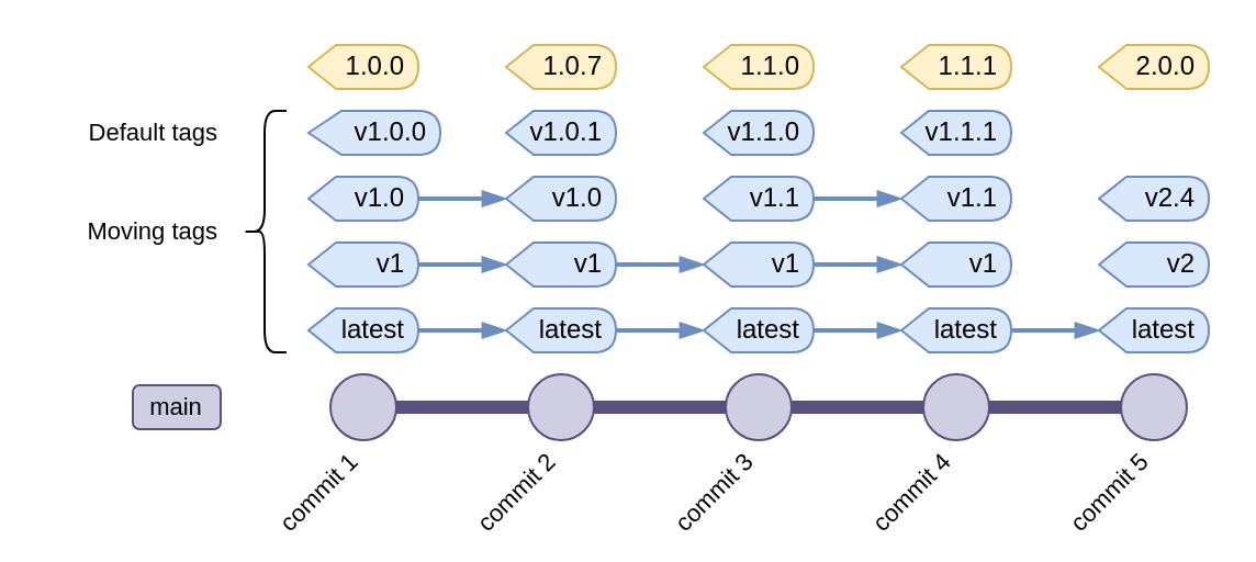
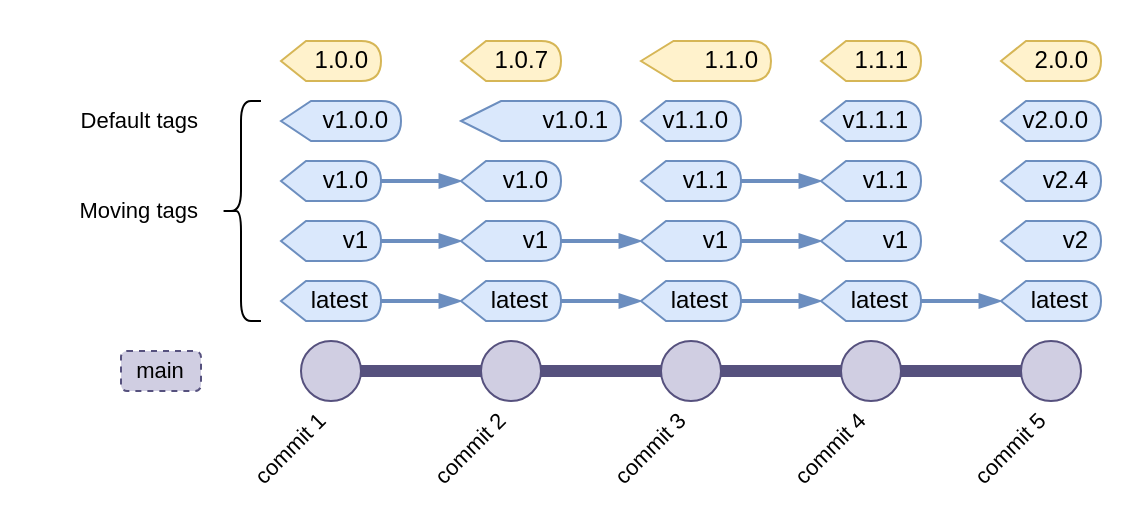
  <mxCell id="0" />
  <mxCell id="1" parent="0" />
  <mxCell id="2" style="edgeStyle=orthogonalEdgeStyle;rounded=0;orthogonalLoop=1;jettySize=auto;html=1;exitX=1;exitY=0.5;exitDx=0;exitDy=0;entryX=0;entryY=0.5;entryDx=0;entryDy=0;endArrow=none;endFill=0;strokeColor=#56517E;strokeWidth=6;fillColor=#e1d5e7;fontFamily=Helvetica,Arial,sans-serif;" parent="1" source="3" target="10" edge="1"><mxGeometry relative="1" as="geometry" /></mxCell>
  <mxCell id="3" value="" style="ellipse;whiteSpace=wrap;html=1;aspect=fixed;fillColor=#d0cee2;strokeColor=#56517e;fontFamily=Helvetica,Arial,sans-serif;" parent="1" vertex="1"><mxGeometry x="150" y="170" width="30" height="30" as="geometry" /></mxCell>
  <mxCell id="4" value="latest" style="shape=display;whiteSpace=wrap;html=1;fillColor=#dae8fc;strokeColor=#6c8ebf;fontFamily=Helvetica,Arial,sans-serif;align=right;spacingRight=4;" parent="1" vertex="1"><mxGeometry x="140" y="140" width="50" height="20" as="geometry" /></mxCell>
  <mxCell id="5" value="v1" style="shape=display;whiteSpace=wrap;html=1;fillColor=#dae8fc;strokeColor=#6c8ebf;fontFamily=Helvetica,Arial,sans-serif;align=right;spacingRight=4;" parent="1" vertex="1"><mxGeometry x="140" y="110" width="50" height="20" as="geometry" /></mxCell>
  <mxCell id="6" value="v1.0" style="shape=display;whiteSpace=wrap;html=1;fillColor=#dae8fc;strokeColor=#6c8ebf;fontFamily=Helvetica,Arial,sans-serif;align=right;spacingRight=4;" parent="1" vertex="1"><mxGeometry x="140" y="80" width="50" height="20" as="geometry" /></mxCell>
  <mxCell id="7" value="v1.0.0" style="shape=display;whiteSpace=wrap;html=1;fillColor=#dae8fc;strokeColor=#6c8ebf;fontFamily=Helvetica,Arial,sans-serif;align=right;spacingRight=4;" parent="1" vertex="1"><mxGeometry x="140" y="50" width="60" height="20" as="geometry" /></mxCell>
  <mxCell id="8" value="1.0.0" style="shape=display;whiteSpace=wrap;html=1;fillColor=#fff2cc;strokeColor=#d6b656;fontFamily=Helvetica,Arial,sans-serif;align=right;spacingRight=4;" parent="1" vertex="1"><mxGeometry x="140" y="20" width="50" height="20" as="geometry" /></mxCell>
  <mxCell id="9" style="edgeStyle=orthogonalEdgeStyle;shape=connector;rounded=0;orthogonalLoop=1;jettySize=auto;html=1;exitX=1;exitY=0.5;exitDx=0;exitDy=0;entryX=0;entryY=0.5;entryDx=0;entryDy=0;strokeColor=#56517E;strokeWidth=6;align=center;verticalAlign=middle;fontFamily=Helvetica,Arial,sans-serif;fontSize=11;fontColor=default;labelBackgroundColor=default;endArrow=none;endFill=0;fillColor=#e1d5e7;" parent="1" source="10" target="16" edge="1"><mxGeometry relative="1" as="geometry" /></mxCell>
  <mxCell id="10" value="" style="ellipse;whiteSpace=wrap;html=1;aspect=fixed;fillColor=#d0cee2;strokeColor=#56517e;fontFamily=Helvetica,Arial,sans-serif;" parent="1" vertex="1"><mxGeometry x="240" y="170" width="30" height="30" as="geometry" /></mxCell>
  <mxCell id="11" value="latest" style="shape=display;whiteSpace=wrap;html=1;fillColor=#dae8fc;strokeColor=#6c8ebf;fontFamily=Helvetica,Arial,sans-serif;spacingRight=4;align=right;" parent="1" vertex="1"><mxGeometry x="230" y="140" width="50" height="20" as="geometry" /></mxCell>
  <mxCell id="12" value="v1" style="shape=display;whiteSpace=wrap;html=1;fillColor=#dae8fc;strokeColor=#6c8ebf;fontFamily=Helvetica,Arial,sans-serif;spacingRight=4;align=right;" parent="1" vertex="1"><mxGeometry x="230" y="110" width="50" height="20" as="geometry" /></mxCell>
  <mxCell id="13" value="v1.0" style="shape=display;whiteSpace=wrap;html=1;fillColor=#dae8fc;strokeColor=#6c8ebf;fontFamily=Helvetica,Arial,sans-serif;spacingRight=4;align=right;" parent="1" vertex="1"><mxGeometry x="230" y="80" width="50" height="20" as="geometry" /></mxCell>
- <mxCell id="14" value="v1.0.1" style="shape=display;whiteSpace=wrap;html=1;fillColor=#dae8fc;strokeColor=#6c8ebf;fontFamily=Helvetica,Arial,sans-serif;spacingRight=4;align=right;" parent="1" vertex="1"><mxGeometry x="230" y="50" width="50" height="20" as="geometry" /></mxCell>
+ <mxCell id="14" value="v1.0.1" style="shape=display;whiteSpace=wrap;html=1;fillColor=#dae8fc;strokeColor=#6c8ebf;fontFamily=Helvetica,Arial,sans-serif;spacingRight=4;align=right;" parent="1" vertex="1"><mxGeometry x="230" y="50" width="80" height="20" as="geometry" /></mxCell>
  <mxCell id="15" value="1.0.7" style="shape=display;whiteSpace=wrap;html=1;fillColor=#fff2cc;strokeColor=#d6b656;fontFamily=Helvetica,Arial,sans-serif;spacingRight=4;align=right;" parent="1" vertex="1"><mxGeometry x="230" y="20" width="50" height="20" as="geometry" /></mxCell>
  <mxCell id="16" value="" style="ellipse;whiteSpace=wrap;html=1;aspect=fixed;fillColor=#d0cee2;strokeColor=#56517e;fontFamily=Helvetica,Arial,sans-serif;" parent="1" vertex="1"><mxGeometry x="330" y="170" width="30" height="30" as="geometry" /></mxCell>
  <mxCell id="17" value="latest" style="shape=display;whiteSpace=wrap;html=1;fillColor=#dae8fc;strokeColor=#6c8ebf;fontFamily=Helvetica,Arial,sans-serif;spacingRight=4;align=right;" parent="1" vertex="1"><mxGeometry x="320" y="140" width="50" height="20" as="geometry" /></mxCell>
  <mxCell id="18" value="v1" style="shape=display;whiteSpace=wrap;html=1;fillColor=#dae8fc;strokeColor=#6c8ebf;fontFamily=Helvetica,Arial,sans-serif;spacingRight=4;align=right;" parent="1" vertex="1"><mxGeometry x="320" y="110" width="50" height="20" as="geometry" /></mxCell>
  <mxCell id="19" value="v1.1" style="shape=display;whiteSpace=wrap;html=1;fillColor=#dae8fc;strokeColor=#6c8ebf;fontFamily=Helvetica,Arial,sans-serif;spacingRight=4;align=right;" parent="1" vertex="1"><mxGeometry x="320" y="80" width="50" height="20" as="geometry" /></mxCell>
  <mxCell id="20" value="v1.1.0" style="shape=display;whiteSpace=wrap;html=1;fillColor=#dae8fc;strokeColor=#6c8ebf;fontFamily=Helvetica,Arial,sans-serif;spacingRight=4;align=right;" parent="1" vertex="1"><mxGeometry x="320" y="50" width="50" height="20" as="geometry" /></mxCell>
- <mxCell id="21" value="1.1.0" style="shape=display;whiteSpace=wrap;html=1;fillColor=#fff2cc;strokeColor=#d6b656;fontFamily=Helvetica,Arial,sans-serif;spacingRight=4;align=right;" parent="1" vertex="1"><mxGeometry x="320" y="20" width="50" height="20" as="geometry" /></mxCell>
+ <mxCell id="21" value="1.1.0" style="shape=display;whiteSpace=wrap;html=1;fillColor=#fff2cc;strokeColor=#d6b656;fontFamily=Helvetica,Arial,sans-serif;spacingRight=4;align=right;" parent="1" vertex="1"><mxGeometry x="320" y="20" width="65" height="20" as="geometry" /></mxCell>
  <mxCell id="22" style="edgeStyle=orthogonalEdgeStyle;shape=connector;rounded=0;orthogonalLoop=1;jettySize=auto;html=1;exitX=1;exitY=0.5;exitDx=0;exitDy=0;entryX=0;entryY=0.5;entryDx=0;entryDy=0;strokeColor=#56517E;strokeWidth=6;align=center;verticalAlign=middle;fontFamily=Helvetica,Arial,sans-serif;fontSize=11;fontColor=default;labelBackgroundColor=default;endArrow=none;endFill=0;fillColor=#e1d5e7;" parent="1" source="23" target="29" edge="1"><mxGeometry relative="1" as="geometry" /></mxCell>
  <mxCell id="23" value="" style="ellipse;whiteSpace=wrap;html=1;aspect=fixed;fillColor=#d0cee2;strokeColor=#56517e;fontFamily=Helvetica,Arial,sans-serif;" parent="1" vertex="1"><mxGeometry x="420" y="170" width="30" height="30" as="geometry" /></mxCell>
  <mxCell id="24" value="latest" style="shape=display;whiteSpace=wrap;html=1;fillColor=#dae8fc;strokeColor=#6c8ebf;fontFamily=Helvetica,Arial,sans-serif;spacingRight=4;align=right;" parent="1" vertex="1"><mxGeometry x="410" y="140" width="50" height="20" as="geometry" /></mxCell>
  <mxCell id="25" value="v1" style="shape=display;whiteSpace=wrap;html=1;fillColor=#dae8fc;strokeColor=#6c8ebf;fontFamily=Helvetica,Arial,sans-serif;spacingRight=4;align=right;" parent="1" vertex="1"><mxGeometry x="410" y="110" width="50" height="20" as="geometry" /></mxCell>
  <mxCell id="26" value="v1.1" style="shape=display;whiteSpace=wrap;html=1;fillColor=#dae8fc;strokeColor=#6c8ebf;fontFamily=Helvetica,Arial,sans-serif;spacingRight=4;align=right;" parent="1" vertex="1"><mxGeometry x="410" y="80" width="50" height="20" as="geometry" /></mxCell>
  <mxCell id="27" value="v1.1.1" style="shape=display;whiteSpace=wrap;html=1;fillColor=#dae8fc;strokeColor=#6c8ebf;fontFamily=Helvetica,Arial,sans-serif;spacingRight=4;align=right;" parent="1" vertex="1"><mxGeometry x="410" y="50" width="50" height="20" as="geometry" /></mxCell>
  <mxCell id="28" value="1.1.1" style="shape=display;whiteSpace=wrap;html=1;fillColor=#fff2cc;strokeColor=#d6b656;fontFamily=Helvetica,Arial,sans-serif;spacingRight=4;align=right;" parent="1" vertex="1"><mxGeometry x="410" y="20" width="50" height="20" as="geometry" /></mxCell>
  <mxCell id="29" value="" style="ellipse;whiteSpace=wrap;html=1;aspect=fixed;fillColor=#d0cee2;strokeColor=#56517e;fontFamily=Helvetica,Arial,sans-serif;" parent="1" vertex="1"><mxGeometry x="510" y="170" width="30" height="30" as="geometry" /></mxCell>
  <mxCell id="30" value="latest" style="shape=display;whiteSpace=wrap;html=1;fillColor=#dae8fc;strokeColor=#6c8ebf;fontFamily=Helvetica,Arial,sans-serif;spacingRight=4;align=right;" parent="1" vertex="1"><mxGeometry x="500" y="140" width="50" height="20" as="geometry" /></mxCell>
  <mxCell id="31" value="v2" style="shape=display;whiteSpace=wrap;html=1;fillColor=#dae8fc;strokeColor=#6c8ebf;fontFamily=Helvetica,Arial,sans-serif;spacingRight=4;align=right;" parent="1" vertex="1"><mxGeometry x="500" y="110" width="50" height="20" as="geometry" /></mxCell>
  <mxCell id="32" value="v2.4" style="shape=display;whiteSpace=wrap;html=1;fillColor=#dae8fc;strokeColor=#6c8ebf;fontFamily=Helvetica,Arial,sans-serif;spacingRight=4;align=right;" parent="1" vertex="1"><mxGeometry x="500" y="80" width="50" height="20" as="geometry" /></mxCell>
+ <mxCell id="33" value="v2.0.0" style="shape=display;whiteSpace=wrap;html=1;fillColor=#dae8fc;strokeColor=#6c8ebf;fontFamily=Helvetica,Arial,sans-serif;spacingRight=4;align=right;" parent="1" vertex="1"><mxGeometry x="500" y="50" width="50" height="20" as="geometry" /></mxCell>
  <mxCell id="34" value="2.0.0" style="shape=display;whiteSpace=wrap;html=1;fillColor=#fff2cc;strokeColor=#d6b656;fontFamily=Helvetica,Arial,sans-serif;spacingRight=4;align=right;" parent="1" vertex="1"><mxGeometry x="500" y="20" width="50" height="20" as="geometry" /></mxCell>
  <mxCell id="35" style="edgeStyle=orthogonalEdgeStyle;shape=connector;rounded=0;orthogonalLoop=1;jettySize=auto;html=1;exitX=1;exitY=0.5;exitDx=0;exitDy=0;entryX=0;entryY=0.5;entryDx=0;entryDy=0;strokeColor=#56517E;strokeWidth=6;align=center;verticalAlign=middle;fontFamily=Helvetica,Arial,sans-serif;fontSize=11;fontColor=default;labelBackgroundColor=default;endArrow=none;endFill=0;fillColor=#e1d5e7;" parent="1" source="16" target="23" edge="1"><mxGeometry relative="1" as="geometry" /></mxCell>
  <mxCell id="36" style="edgeStyle=orthogonalEdgeStyle;shape=connector;rounded=0;orthogonalLoop=1;jettySize=auto;html=1;exitX=1;exitY=0.5;exitDx=0;exitDy=0;exitPerimeter=0;entryX=0;entryY=0.5;entryDx=0;entryDy=0;entryPerimeter=0;strokeColor=#6c8ebf;strokeWidth=2;align=center;verticalAlign=middle;fontFamily=Helvetica,Arial,sans-serif;fontSize=11;fontColor=default;labelBackgroundColor=default;endArrow=blockThin;endFill=1;fillColor=#dae8fc;" parent="1" source="4" target="11" edge="1"><mxGeometry relative="1" as="geometry" /></mxCell>
  <mxCell id="37" style="edgeStyle=orthogonalEdgeStyle;shape=connector;rounded=0;orthogonalLoop=1;jettySize=auto;html=1;exitX=1;exitY=0.5;exitDx=0;exitDy=0;exitPerimeter=0;entryX=0;entryY=0.5;entryDx=0;entryDy=0;entryPerimeter=0;strokeColor=#6c8ebf;strokeWidth=2;align=center;verticalAlign=middle;fontFamily=Helvetica,Arial,sans-serif;fontSize=11;fontColor=default;labelBackgroundColor=default;endArrow=blockThin;endFill=1;fillColor=#dae8fc;" parent="1" source="11" target="17" edge="1"><mxGeometry relative="1" as="geometry" /></mxCell>
  <mxCell id="38" style="edgeStyle=orthogonalEdgeStyle;shape=connector;rounded=0;orthogonalLoop=1;jettySize=auto;html=1;exitX=1;exitY=0.5;exitDx=0;exitDy=0;exitPerimeter=0;entryX=0;entryY=0.5;entryDx=0;entryDy=0;entryPerimeter=0;strokeColor=#6c8ebf;strokeWidth=2;align=center;verticalAlign=middle;fontFamily=Helvetica,Arial,sans-serif;fontSize=11;fontColor=default;labelBackgroundColor=default;endArrow=blockThin;endFill=1;fillColor=#dae8fc;" parent="1" source="17" target="24" edge="1"><mxGeometry relative="1" as="geometry" /></mxCell>
  <mxCell id="39" style="edgeStyle=orthogonalEdgeStyle;shape=connector;rounded=0;orthogonalLoop=1;jettySize=auto;html=1;exitX=1;exitY=0.5;exitDx=0;exitDy=0;exitPerimeter=0;entryX=0;entryY=0.5;entryDx=0;entryDy=0;entryPerimeter=0;strokeColor=#6c8ebf;strokeWidth=2;align=center;verticalAlign=middle;fontFamily=Helvetica,Arial,sans-serif;fontSize=11;fontColor=default;labelBackgroundColor=default;endArrow=blockThin;endFill=1;fillColor=#dae8fc;" parent="1" source="24" target="30" edge="1"><mxGeometry relative="1" as="geometry" /></mxCell>
  <mxCell id="40" style="edgeStyle=orthogonalEdgeStyle;shape=connector;rounded=0;orthogonalLoop=1;jettySize=auto;html=1;exitX=1;exitY=0.5;exitDx=0;exitDy=0;exitPerimeter=0;entryX=0;entryY=0.5;entryDx=0;entryDy=0;entryPerimeter=0;strokeColor=#6c8ebf;strokeWidth=2;align=center;verticalAlign=middle;fontFamily=Helvetica,Arial,sans-serif;fontSize=11;fontColor=default;labelBackgroundColor=default;endArrow=blockThin;endFill=1;fillColor=#dae8fc;" parent="1" source="5" target="12" edge="1"><mxGeometry relative="1" as="geometry" /></mxCell>
  <mxCell id="41" style="edgeStyle=orthogonalEdgeStyle;shape=connector;rounded=0;orthogonalLoop=1;jettySize=auto;html=1;exitX=1;exitY=0.5;exitDx=0;exitDy=0;exitPerimeter=0;entryX=0;entryY=0.5;entryDx=0;entryDy=0;entryPerimeter=0;strokeColor=#6c8ebf;strokeWidth=2;align=center;verticalAlign=middle;fontFamily=Helvetica,Arial,sans-serif;fontSize=11;fontColor=default;labelBackgroundColor=default;endArrow=blockThin;endFill=1;fillColor=#dae8fc;" parent="1" source="12" target="18" edge="1"><mxGeometry relative="1" as="geometry" /></mxCell>
  <mxCell id="42" style="edgeStyle=orthogonalEdgeStyle;shape=connector;rounded=0;orthogonalLoop=1;jettySize=auto;html=1;exitX=1;exitY=0.5;exitDx=0;exitDy=0;exitPerimeter=0;entryX=0;entryY=0.5;entryDx=0;entryDy=0;entryPerimeter=0;strokeColor=#6c8ebf;strokeWidth=2;align=center;verticalAlign=middle;fontFamily=Helvetica,Arial,sans-serif;fontSize=11;fontColor=default;labelBackgroundColor=default;endArrow=blockThin;endFill=1;fillColor=#dae8fc;" parent="1" source="18" target="25" edge="1"><mxGeometry relative="1" as="geometry" /></mxCell>
  <mxCell id="43" style="edgeStyle=orthogonalEdgeStyle;shape=connector;rounded=0;orthogonalLoop=1;jettySize=auto;html=1;exitX=1;exitY=0.5;exitDx=0;exitDy=0;exitPerimeter=0;entryX=0;entryY=0.5;entryDx=0;entryDy=0;entryPerimeter=0;strokeColor=#6c8ebf;strokeWidth=2;align=center;verticalAlign=middle;fontFamily=Helvetica,Arial,sans-serif;fontSize=11;fontColor=default;labelBackgroundColor=default;endArrow=blockThin;endFill=1;fillColor=#dae8fc;" parent="1" source="6" target="13" edge="1"><mxGeometry relative="1" as="geometry" /></mxCell>
  <mxCell id="44" style="edgeStyle=orthogonalEdgeStyle;shape=connector;rounded=0;orthogonalLoop=1;jettySize=auto;html=1;exitX=1;exitY=0.5;exitDx=0;exitDy=0;exitPerimeter=0;entryX=0;entryY=0.5;entryDx=0;entryDy=0;entryPerimeter=0;strokeColor=#6c8ebf;strokeWidth=2;align=center;verticalAlign=middle;fontFamily=Helvetica,Arial,sans-serif;fontSize=11;fontColor=default;labelBackgroundColor=default;endArrow=blockThin;endFill=1;fillColor=#dae8fc;" parent="1" source="19" target="26" edge="1"><mxGeometry relative="1" as="geometry" /></mxCell>
  <mxCell id="45" value="" style="shape=curlyBracket;whiteSpace=wrap;html=1;rounded=1;labelPosition=left;verticalLabelPosition=middle;align=right;verticalAlign=middle;fontFamily=Helvetica,Arial,sans-serif;fontSize=11;fontColor=default;labelBackgroundColor=default;" parent="1" vertex="1"><mxGeometry x="110" y="50" width="20" height="110" as="geometry" /></mxCell>
- <mxCell id="46" value="main" style="rounded=1;whiteSpace=wrap;html=1;fontFamily=Helvetica,Arial,sans-serif;fontSize=11;labelBackgroundColor=none;fillColor=#d0cee2;strokeColor=#56517e;" parent="1" vertex="1"><mxGeometry x="60" y="175" width="40" height="20" as="geometry" /></mxCell>
+ <mxCell id="46" value="main" style="rounded=1;whiteSpace=wrap;html=1;fontFamily=Helvetica,Arial,sans-serif;fontSize=11;labelBackgroundColor=none;fillColor=#d0cee2;strokeColor=#56517e;dashed=1;" parent="1" vertex="1"><mxGeometry x="60" y="175" width="40" height="20" as="geometry" /></mxCell>
  <mxCell id="47" value="Moving tags" style="text;html=1;align=right;verticalAlign=middle;resizable=0;points=[];autosize=1;strokeColor=none;fillColor=none;fontFamily=Helvetica,Arial,sans-serif;fontSize=11;fontColor=default;labelBackgroundColor=default;" parent="1" vertex="1"><mxGeometry x="20" y="90" width="80" height="30" as="geometry" /></mxCell>
  <mxCell id="48" value="Default tags" style="text;html=1;align=right;verticalAlign=middle;resizable=0;points=[];autosize=1;strokeColor=none;fillColor=none;fontFamily=Helvetica,Arial,sans-serif;fontSize=11;fontColor=default;labelBackgroundColor=default;" parent="1" vertex="1"><mxGeometry x="20" y="45" width="80" height="30" as="geometry" /></mxCell>
  <mxCell id="49" value="commit 1" style="text;html=1;align=center;verticalAlign=middle;whiteSpace=wrap;rounded=0;fontFamily=Helvetica,Arial,sans-serif;fontSize=11;fontColor=default;labelBackgroundColor=default;rotation=-45;" parent="1" vertex="1"><mxGeometry x="115" y="214" width="60" height="20" as="geometry" /></mxCell>
  <mxCell id="50" value="commit 2" style="text;html=1;align=center;verticalAlign=middle;whiteSpace=wrap;rounded=0;fontFamily=Helvetica,Arial,sans-serif;fontSize=11;fontColor=default;labelBackgroundColor=default;rotation=315;" parent="1" vertex="1"><mxGeometry x="205" y="214" width="60" height="20" as="geometry" /></mxCell>
  <mxCell id="51" value="commit 3" style="text;html=1;align=center;verticalAlign=middle;whiteSpace=wrap;rounded=0;fontFamily=Helvetica,Arial,sans-serif;fontSize=11;fontColor=default;labelBackgroundColor=default;rotation=315;" parent="1" vertex="1"><mxGeometry x="295" y="214" width="60" height="20" as="geometry" /></mxCell>
  <mxCell id="52" value="commit 4" style="text;html=1;align=center;verticalAlign=middle;whiteSpace=wrap;rounded=0;fontFamily=Helvetica,Arial,sans-serif;fontSize=11;fontColor=default;labelBackgroundColor=default;rotation=315;" parent="1" vertex="1"><mxGeometry x="385" y="214" width="60" height="20" as="geometry" /></mxCell>
  <mxCell id="53" value="commit 5" style="text;html=1;align=center;verticalAlign=middle;whiteSpace=wrap;rounded=0;fontFamily=Helvetica,Arial,sans-serif;fontSize=11;fontColor=default;labelBackgroundColor=default;rotation=315;" parent="1" vertex="1"><mxGeometry x="475" y="214" width="60" height="20" as="geometry" /></mxCell>
